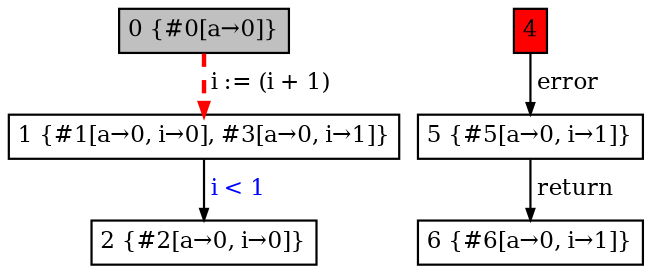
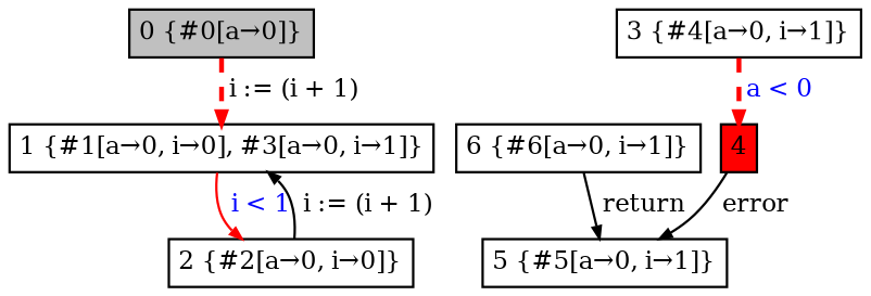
  digraph {
    nodesep=0.12
    ranksep=0.10
    node [fontsize=10.5 margin="0.05,0.05" shape=box]
    edge [arrowsize=0.5 fontsize=10.5]
    n1 [fillcolor=gray height=0.02 label="0 {#0[a→0]}" style=filled width=0.02]
    n2 [height=0.02 label="1 {#1[a→0, i→0], #3[a→0, i→1]}" width=0.02]
    n3 [height=0.02 label="2 {#2[a→0, i→0]}" width=0.02]
    n4 [height=0.02 label="6 {#6[a→0, i→1]}" width=0.02]
+   n5 [height=0.02 label="3 {#4[a→0, i→1]}" width=0.02]
    n6 [fillcolor=red height=0.02 label=4 style=filled width=0.02]
    n7 [height=0.02 label="5 {#5[a→0, i→1]}" width=0.02]
    n1 -> n2 [color="#FF0000" label=" i := (i + 1)" style="bold,dashed"]
-   n2 -> n3 [fontcolor="#0000FF" label=" i < 1"]
+   n2 -> n3 [fontcolor="#0000FF" label=" i < 1" color="#FF0000"]
+   n3 -> n2 [label=" i := (i + 1)"]
+   n5 -> n6 [color="#FF0000" fontcolor="#0000FF" label=" a < 0" style="bold,dashed"]
    n6 -> n7 [label=" error"]
-   n7 -> n4 [label=" return"]
+   n4 -> n7 [label=" return"]
  }
